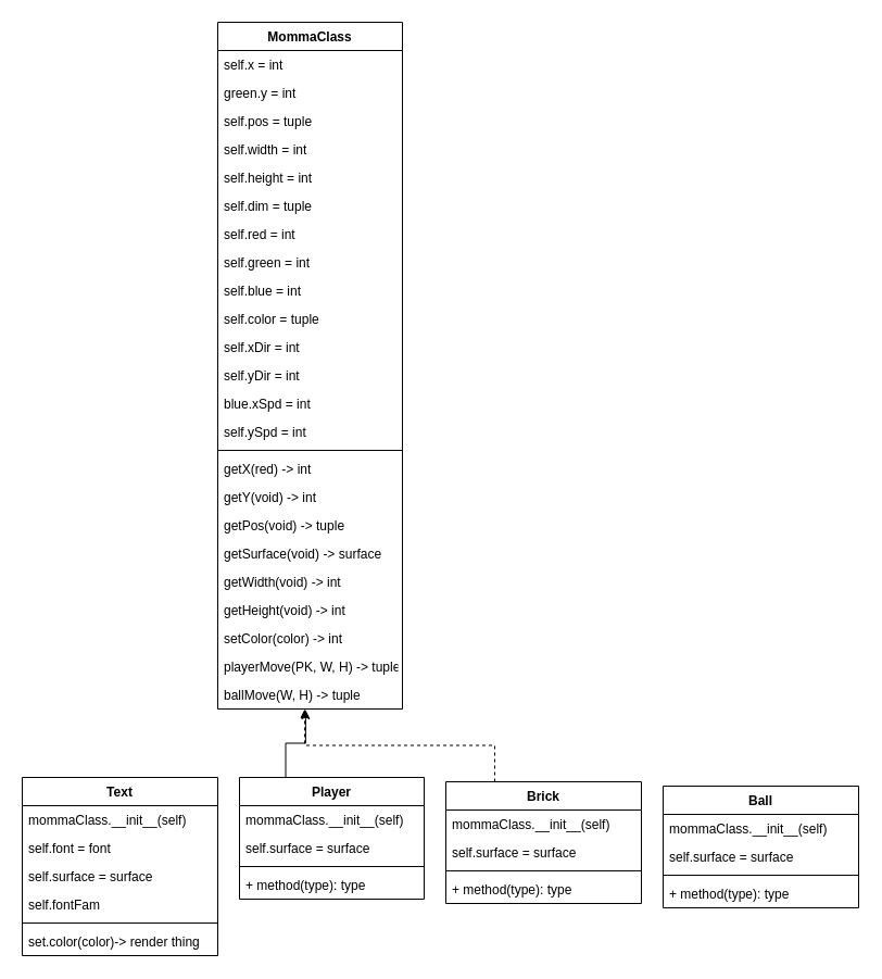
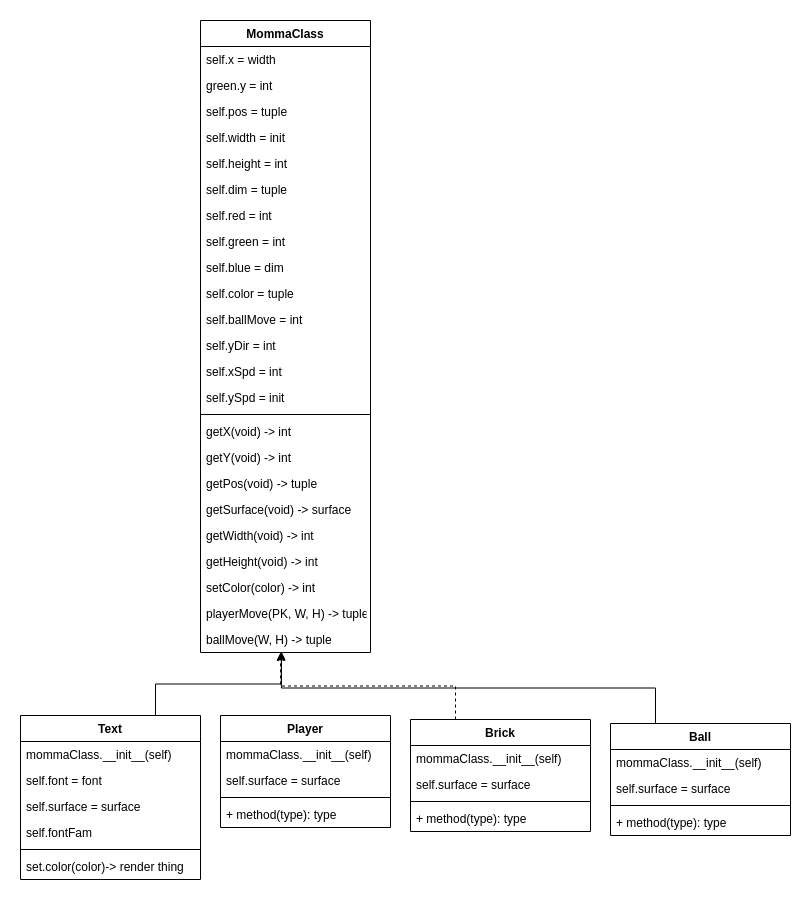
  <mxCell id="0" />
  <mxCell id="1" parent="0" />
  <mxCell id="2" value="MommaClass" style="swimlane;fontStyle=1;align=center;verticalAlign=top;childLayout=stackLayout;horizontal=1;startSize=26;horizontalStack=0;resizeParent=1;resizeParentMax=0;resizeLast=0;collapsible=1;marginBottom=0;" vertex="1" parent="1"><mxGeometry x="200" y="20" width="170" height="632" as="geometry" /></mxCell>
- <mxCell id="3" value="self.x = int&#10;" style="text;strokeColor=none;fillColor=none;align=left;verticalAlign=top;spacingLeft=4;spacingRight=4;overflow=hidden;rotatable=0;points=[[0,0.5],[1,0.5]];portConstraint=eastwest;" vertex="1" parent="2"><mxGeometry y="26" width="170" height="26" as="geometry" /></mxCell>
+ <mxCell id="3" value="self.x = width&#10;" style="text;strokeColor=none;fillColor=none;align=left;verticalAlign=top;spacingLeft=4;spacingRight=4;overflow=hidden;rotatable=0;points=[[0,0.5],[1,0.5]];portConstraint=eastwest;" vertex="1" parent="2"><mxGeometry y="26" width="170" height="26" as="geometry" /></mxCell>
  <mxCell id="4" value="green.y = int" style="text;strokeColor=none;fillColor=none;align=left;verticalAlign=top;spacingLeft=4;spacingRight=4;overflow=hidden;rotatable=0;points=[[0,0.5],[1,0.5]];portConstraint=eastwest;" vertex="1" parent="2"><mxGeometry y="52" width="170" height="26" as="geometry" /></mxCell>
  <mxCell id="5" value="self.pos = tuple&#10;" style="text;strokeColor=none;fillColor=none;align=left;verticalAlign=top;spacingLeft=4;spacingRight=4;overflow=hidden;rotatable=0;points=[[0,0.5],[1,0.5]];portConstraint=eastwest;" vertex="1" parent="2"><mxGeometry y="78" width="170" height="26" as="geometry" /></mxCell>
- <mxCell id="6" value="self.width = int&#10;" style="text;strokeColor=none;fillColor=none;align=left;verticalAlign=top;spacingLeft=4;spacingRight=4;overflow=hidden;rotatable=0;points=[[0,0.5],[1,0.5]];portConstraint=eastwest;" vertex="1" parent="2"><mxGeometry y="104" width="170" height="26" as="geometry" /></mxCell>
+ <mxCell id="6" value="self.width = init&#10;" style="text;strokeColor=none;fillColor=none;align=left;verticalAlign=top;spacingLeft=4;spacingRight=4;overflow=hidden;rotatable=0;points=[[0,0.5],[1,0.5]];portConstraint=eastwest;" vertex="1" parent="2"><mxGeometry y="104" width="170" height="26" as="geometry" /></mxCell>
  <mxCell id="7" value="self.height = int" style="text;strokeColor=none;fillColor=none;align=left;verticalAlign=top;spacingLeft=4;spacingRight=4;overflow=hidden;rotatable=0;points=[[0,0.5],[1,0.5]];portConstraint=eastwest;" vertex="1" parent="2"><mxGeometry y="130" width="170" height="26" as="geometry" /></mxCell>
  <mxCell id="8" value="self.dim = tuple" style="text;strokeColor=none;fillColor=none;align=left;verticalAlign=top;spacingLeft=4;spacingRight=4;overflow=hidden;rotatable=0;points=[[0,0.5],[1,0.5]];portConstraint=eastwest;" vertex="1" parent="2"><mxGeometry y="156" width="170" height="26" as="geometry" /></mxCell>
  <mxCell id="9" value="self.red = int" style="text;strokeColor=none;fillColor=none;align=left;verticalAlign=top;spacingLeft=4;spacingRight=4;overflow=hidden;rotatable=0;points=[[0,0.5],[1,0.5]];portConstraint=eastwest;" vertex="1" parent="2"><mxGeometry y="182" width="170" height="26" as="geometry" /></mxCell>
  <mxCell id="10" value="self.green = int" style="text;strokeColor=none;fillColor=none;align=left;verticalAlign=top;spacingLeft=4;spacingRight=4;overflow=hidden;rotatable=0;points=[[0,0.5],[1,0.5]];portConstraint=eastwest;" vertex="1" parent="2"><mxGeometry y="208" width="170" height="26" as="geometry" /></mxCell>
- <mxCell id="11" value="self.blue = int" style="text;strokeColor=none;fillColor=none;align=left;verticalAlign=top;spacingLeft=4;spacingRight=4;overflow=hidden;rotatable=0;points=[[0,0.5],[1,0.5]];portConstraint=eastwest;" vertex="1" parent="2"><mxGeometry y="234" width="170" height="26" as="geometry" /></mxCell>
+ <mxCell id="11" value="self.blue = dim" style="text;strokeColor=none;fillColor=none;align=left;verticalAlign=top;spacingLeft=4;spacingRight=4;overflow=hidden;rotatable=0;points=[[0,0.5],[1,0.5]];portConstraint=eastwest;" vertex="1" parent="2"><mxGeometry y="234" width="170" height="26" as="geometry" /></mxCell>
  <mxCell id="12" value="self.color = tuple" style="text;strokeColor=none;fillColor=none;align=left;verticalAlign=top;spacingLeft=4;spacingRight=4;overflow=hidden;rotatable=0;points=[[0,0.5],[1,0.5]];portConstraint=eastwest;" vertex="1" parent="2"><mxGeometry y="260" width="170" height="26" as="geometry" /></mxCell>
- <mxCell id="13" value="self.xDir = int" style="text;strokeColor=none;fillColor=none;align=left;verticalAlign=top;spacingLeft=4;spacingRight=4;overflow=hidden;rotatable=0;points=[[0,0.5],[1,0.5]];portConstraint=eastwest;" vertex="1" parent="2"><mxGeometry y="286" width="170" height="26" as="geometry" /></mxCell>
+ <mxCell id="13" value="self.ballMove = int" style="text;strokeColor=none;fillColor=none;align=left;verticalAlign=top;spacingLeft=4;spacingRight=4;overflow=hidden;rotatable=0;points=[[0,0.5],[1,0.5]];portConstraint=eastwest;" vertex="1" parent="2"><mxGeometry y="286" width="170" height="26" as="geometry" /></mxCell>
  <mxCell id="14" value="self.yDir = int" style="text;strokeColor=none;fillColor=none;align=left;verticalAlign=top;spacingLeft=4;spacingRight=4;overflow=hidden;rotatable=0;points=[[0,0.5],[1,0.5]];portConstraint=eastwest;" vertex="1" parent="2"><mxGeometry y="312" width="170" height="26" as="geometry" /></mxCell>
- <mxCell id="15" value="blue.xSpd = int" style="text;strokeColor=none;fillColor=none;align=left;verticalAlign=top;spacingLeft=4;spacingRight=4;overflow=hidden;rotatable=0;points=[[0,0.5],[1,0.5]];portConstraint=eastwest;" vertex="1" parent="2"><mxGeometry y="338" width="170" height="26" as="geometry" /></mxCell>
- <mxCell id="16" value="self.ySpd = int" style="text;strokeColor=none;fillColor=none;align=left;verticalAlign=top;spacingLeft=4;spacingRight=4;overflow=hidden;rotatable=0;points=[[0,0.5],[1,0.5]];portConstraint=eastwest;" vertex="1" parent="2"><mxGeometry y="364" width="170" height="26" as="geometry" /></mxCell>
+ <mxCell id="15" value="self.xSpd = int" style="text;strokeColor=none;fillColor=none;align=left;verticalAlign=top;spacingLeft=4;spacingRight=4;overflow=hidden;rotatable=0;points=[[0,0.5],[1,0.5]];portConstraint=eastwest;" vertex="1" parent="2"><mxGeometry y="338" width="170" height="26" as="geometry" /></mxCell>
+ <mxCell id="16" value="self.ySpd = init" style="text;strokeColor=none;fillColor=none;align=left;verticalAlign=top;spacingLeft=4;spacingRight=4;overflow=hidden;rotatable=0;points=[[0,0.5],[1,0.5]];portConstraint=eastwest;" vertex="1" parent="2"><mxGeometry y="364" width="170" height="26" as="geometry" /></mxCell>
  <mxCell id="17" value="" style="line;strokeWidth=1;fillColor=none;align=left;verticalAlign=middle;spacingTop=-1;spacingLeft=3;spacingRight=3;rotatable=0;labelPosition=right;points=[];portConstraint=eastwest;" vertex="1" parent="2"><mxGeometry y="390" width="170" height="8" as="geometry" /></mxCell>
- <mxCell id="18" value="getX(red) -&gt; int" style="text;strokeColor=none;fillColor=none;align=left;verticalAlign=top;spacingLeft=4;spacingRight=4;overflow=hidden;rotatable=0;points=[[0,0.5],[1,0.5]];portConstraint=eastwest;" vertex="1" parent="2"><mxGeometry y="398" width="170" height="26" as="geometry" /></mxCell>
+ <mxCell id="18" value="getX(void) -&gt; int" style="text;strokeColor=none;fillColor=none;align=left;verticalAlign=top;spacingLeft=4;spacingRight=4;overflow=hidden;rotatable=0;points=[[0,0.5],[1,0.5]];portConstraint=eastwest;" vertex="1" parent="2"><mxGeometry y="398" width="170" height="26" as="geometry" /></mxCell>
  <mxCell id="19" value="getY(void) -&gt; int" style="text;strokeColor=none;fillColor=none;align=left;verticalAlign=top;spacingLeft=4;spacingRight=4;overflow=hidden;rotatable=0;points=[[0,0.5],[1,0.5]];portConstraint=eastwest;" vertex="1" parent="2"><mxGeometry y="424" width="170" height="26" as="geometry" /></mxCell>
  <mxCell id="20" value="getPos(void) -&gt; tuple" style="text;strokeColor=none;fillColor=none;align=left;verticalAlign=top;spacingLeft=4;spacingRight=4;overflow=hidden;rotatable=0;points=[[0,0.5],[1,0.5]];portConstraint=eastwest;" vertex="1" parent="2"><mxGeometry y="450" width="170" height="26" as="geometry" /></mxCell>
  <mxCell id="21" value="getSurface(void) -&gt; surface" style="text;strokeColor=none;fillColor=none;align=left;verticalAlign=top;spacingLeft=4;spacingRight=4;overflow=hidden;rotatable=0;points=[[0,0.5],[1,0.5]];portConstraint=eastwest;" vertex="1" parent="2"><mxGeometry y="476" width="170" height="26" as="geometry" /></mxCell>
  <mxCell id="22" value="getWidth(void) -&gt; int" style="text;strokeColor=none;fillColor=none;align=left;verticalAlign=top;spacingLeft=4;spacingRight=4;overflow=hidden;rotatable=0;points=[[0,0.5],[1,0.5]];portConstraint=eastwest;" vertex="1" parent="2"><mxGeometry y="502" width="170" height="26" as="geometry" /></mxCell>
  <mxCell id="23" value="getHeight(void) -&gt; int" style="text;strokeColor=none;fillColor=none;align=left;verticalAlign=top;spacingLeft=4;spacingRight=4;overflow=hidden;rotatable=0;points=[[0,0.5],[1,0.5]];portConstraint=eastwest;" vertex="1" parent="2"><mxGeometry y="528" width="170" height="26" as="geometry" /></mxCell>
  <mxCell id="24" value="setColor(color) -&gt; int" style="text;strokeColor=none;fillColor=none;align=left;verticalAlign=top;spacingLeft=4;spacingRight=4;overflow=hidden;rotatable=0;points=[[0,0.5],[1,0.5]];portConstraint=eastwest;" vertex="1" parent="2"><mxGeometry y="554" width="170" height="26" as="geometry" /></mxCell>
  <mxCell id="25" value="playerMove(PK, W, H) -&gt; tuple" style="text;strokeColor=none;fillColor=none;align=left;verticalAlign=top;spacingLeft=4;spacingRight=4;overflow=hidden;rotatable=0;points=[[0,0.5],[1,0.5]];portConstraint=eastwest;" vertex="1" parent="2"><mxGeometry y="580" width="170" height="26" as="geometry" /></mxCell>
  <mxCell id="26" value="ballMove(W, H) -&gt; tuple" style="text;strokeColor=none;fillColor=none;align=left;verticalAlign=top;spacingLeft=4;spacingRight=4;overflow=hidden;rotatable=0;points=[[0,0.5],[1,0.5]];portConstraint=eastwest;" vertex="1" parent="2"><mxGeometry y="606" width="170" height="26" as="geometry" /></mxCell>
  <mxCell id="27" style="edgeStyle=orthogonalEdgeStyle;rounded=0;orthogonalLoop=1;jettySize=auto;html=1;exitX=0.25;exitY=0;exitDx=0;exitDy=0;entryX=0.471;entryY=1;entryDx=0;entryDy=0;entryPerimeter=0;dashed=1;" edge="1" parent="1" source="28" target="26"><mxGeometry relative="1" as="geometry" /></mxCell>
  <mxCell id="28" value="Brick" style="swimlane;fontStyle=1;align=center;verticalAlign=top;childLayout=stackLayout;horizontal=1;startSize=26;horizontalStack=0;resizeParent=1;resizeParentMax=0;resizeLast=0;collapsible=1;marginBottom=0;" vertex="1" parent="1"><mxGeometry x="410" y="719" width="180" height="112" as="geometry" /></mxCell>
  <mxCell id="29" value="mommaClass.__init__(self)" style="text;strokeColor=none;fillColor=none;align=left;verticalAlign=top;spacingLeft=4;spacingRight=4;overflow=hidden;rotatable=0;points=[[0,0.5],[1,0.5]];portConstraint=eastwest;" vertex="1" parent="28"><mxGeometry y="26" width="180" height="26" as="geometry" /></mxCell>
  <mxCell id="30" value="self.surface = surface" style="text;strokeColor=none;fillColor=none;align=left;verticalAlign=top;spacingLeft=4;spacingRight=4;overflow=hidden;rotatable=0;points=[[0,0.5],[1,0.5]];portConstraint=eastwest;" vertex="1" parent="28"><mxGeometry y="52" width="180" height="26" as="geometry" /></mxCell>
  <mxCell id="31" value="" style="line;strokeWidth=1;fillColor=none;align=left;verticalAlign=middle;spacingTop=-1;spacingLeft=3;spacingRight=3;rotatable=0;labelPosition=right;points=[];portConstraint=eastwest;" vertex="1" parent="28"><mxGeometry y="78" width="180" height="8" as="geometry" /></mxCell>
  <mxCell id="32" value="+ method(type): type" style="text;strokeColor=none;fillColor=none;align=left;verticalAlign=top;spacingLeft=4;spacingRight=4;overflow=hidden;rotatable=0;points=[[0,0.5],[1,0.5]];portConstraint=eastwest;" vertex="1" parent="28"><mxGeometry y="86" width="180" height="26" as="geometry" /></mxCell>
- <mxCell id="33" style="edgeStyle=orthogonalEdgeStyle;rounded=0;orthogonalLoop=1;jettySize=auto;html=1;exitX=0.25;exitY=0;exitDx=0;exitDy=0;entryX=0.476;entryY=1.038;entryDx=0;entryDy=0;entryPerimeter=0;" edge="1" parent="1" source="34" target="26"><mxGeometry relative="1" as="geometry" /></mxCell>
  <mxCell id="34" value="Player" style="swimlane;fontStyle=1;align=center;verticalAlign=top;childLayout=stackLayout;horizontal=1;startSize=26;horizontalStack=0;resizeParent=1;resizeParentMax=0;resizeLast=0;collapsible=1;marginBottom=0;" vertex="1" parent="1"><mxGeometry x="220" y="715" width="170" height="112" as="geometry" /></mxCell>
  <mxCell id="35" value="mommaClass.__init__(self)" style="text;strokeColor=none;fillColor=none;align=left;verticalAlign=top;spacingLeft=4;spacingRight=4;overflow=hidden;rotatable=0;points=[[0,0.5],[1,0.5]];portConstraint=eastwest;" vertex="1" parent="34"><mxGeometry y="26" width="170" height="26" as="geometry" /></mxCell>
  <mxCell id="36" value="self.surface = surface" style="text;strokeColor=none;fillColor=none;align=left;verticalAlign=top;spacingLeft=4;spacingRight=4;overflow=hidden;rotatable=0;points=[[0,0.5],[1,0.5]];portConstraint=eastwest;" vertex="1" parent="34"><mxGeometry y="52" width="170" height="26" as="geometry" /></mxCell>
  <mxCell id="37" value="" style="line;strokeWidth=1;fillColor=none;align=left;verticalAlign=middle;spacingTop=-1;spacingLeft=3;spacingRight=3;rotatable=0;labelPosition=right;points=[];portConstraint=eastwest;" vertex="1" parent="34"><mxGeometry y="78" width="170" height="8" as="geometry" /></mxCell>
  <mxCell id="38" value="+ method(type): type" style="text;strokeColor=none;fillColor=none;align=left;verticalAlign=top;spacingLeft=4;spacingRight=4;overflow=hidden;rotatable=0;points=[[0,0.5],[1,0.5]];portConstraint=eastwest;" vertex="1" parent="34"><mxGeometry y="86" width="170" height="26" as="geometry" /></mxCell>
+ <mxCell id="39" style="edgeStyle=orthogonalEdgeStyle;rounded=0;orthogonalLoop=1;jettySize=auto;html=1;exitX=0.25;exitY=0;exitDx=0;exitDy=0;entryX=0.476;entryY=0.962;entryDx=0;entryDy=0;entryPerimeter=0;" edge="1" parent="1" source="40" target="26"><mxGeometry relative="1" as="geometry" /></mxCell>
  <mxCell id="40" value="Ball" style="swimlane;fontStyle=1;align=center;verticalAlign=top;childLayout=stackLayout;horizontal=1;startSize=26;horizontalStack=0;resizeParent=1;resizeParentMax=0;resizeLast=0;collapsible=1;marginBottom=0;" vertex="1" parent="1"><mxGeometry x="610" y="723" width="180" height="112" as="geometry" /></mxCell>
  <mxCell id="41" value="mommaClass.__init__(self)" style="text;strokeColor=none;fillColor=none;align=left;verticalAlign=top;spacingLeft=4;spacingRight=4;overflow=hidden;rotatable=0;points=[[0,0.5],[1,0.5]];portConstraint=eastwest;" vertex="1" parent="40"><mxGeometry y="26" width="180" height="26" as="geometry" /></mxCell>
  <mxCell id="42" value="self.surface = surface" style="text;strokeColor=none;fillColor=none;align=left;verticalAlign=top;spacingLeft=4;spacingRight=4;overflow=hidden;rotatable=0;points=[[0,0.5],[1,0.5]];portConstraint=eastwest;" vertex="1" parent="40"><mxGeometry y="52" width="180" height="26" as="geometry" /></mxCell>
  <mxCell id="43" value="" style="line;strokeWidth=1;fillColor=none;align=left;verticalAlign=middle;spacingTop=-1;spacingLeft=3;spacingRight=3;rotatable=0;labelPosition=right;points=[];portConstraint=eastwest;" vertex="1" parent="40"><mxGeometry y="78" width="180" height="8" as="geometry" /></mxCell>
  <mxCell id="44" value="+ method(type): type" style="text;strokeColor=none;fillColor=none;align=left;verticalAlign=top;spacingLeft=4;spacingRight=4;overflow=hidden;rotatable=0;points=[[0,0.5],[1,0.5]];portConstraint=eastwest;" vertex="1" parent="40"><mxGeometry y="86" width="180" height="26" as="geometry" /></mxCell>
+ <mxCell id="45" style="edgeStyle=orthogonalEdgeStyle;rounded=0;orthogonalLoop=1;jettySize=auto;html=1;exitX=0.75;exitY=0;exitDx=0;exitDy=0;entryX=0.476;entryY=1;entryDx=0;entryDy=0;entryPerimeter=0;" edge="1" parent="1" source="46" target="26"><mxGeometry relative="1" as="geometry" /></mxCell>
  <mxCell id="46" value="Text" style="swimlane;fontStyle=1;align=center;verticalAlign=top;childLayout=stackLayout;horizontal=1;startSize=26;horizontalStack=0;resizeParent=1;resizeParentMax=0;resizeLast=0;collapsible=1;marginBottom=0;" vertex="1" parent="1"><mxGeometry x="20" y="715" width="180" height="164" as="geometry" /></mxCell>
  <mxCell id="47" value="mommaClass.__init__(self)" style="text;strokeColor=none;fillColor=none;align=left;verticalAlign=top;spacingLeft=4;spacingRight=4;overflow=hidden;rotatable=0;points=[[0,0.5],[1,0.5]];portConstraint=eastwest;" vertex="1" parent="46"><mxGeometry y="26" width="180" height="26" as="geometry" /></mxCell>
  <mxCell id="48" value="self.font = font" style="text;strokeColor=none;fillColor=none;align=left;verticalAlign=top;spacingLeft=4;spacingRight=4;overflow=hidden;rotatable=0;points=[[0,0.5],[1,0.5]];portConstraint=eastwest;" vertex="1" parent="46"><mxGeometry y="52" width="180" height="26" as="geometry" /></mxCell>
  <mxCell id="49" value="self.surface = surface" style="text;strokeColor=none;fillColor=none;align=left;verticalAlign=top;spacingLeft=4;spacingRight=4;overflow=hidden;rotatable=0;points=[[0,0.5],[1,0.5]];portConstraint=eastwest;" vertex="1" parent="46"><mxGeometry y="78" width="180" height="26" as="geometry" /></mxCell>
  <mxCell id="50" value="self.fontFam" style="text;strokeColor=none;fillColor=none;align=left;verticalAlign=top;spacingLeft=4;spacingRight=4;overflow=hidden;rotatable=0;points=[[0,0.5],[1,0.5]];portConstraint=eastwest;" vertex="1" parent="46"><mxGeometry y="104" width="180" height="26" as="geometry" /></mxCell>
  <mxCell id="51" value="" style="line;strokeWidth=1;fillColor=none;align=left;verticalAlign=middle;spacingTop=-1;spacingLeft=3;spacingRight=3;rotatable=0;labelPosition=right;points=[];portConstraint=eastwest;" vertex="1" parent="46"><mxGeometry y="130" width="180" height="8" as="geometry" /></mxCell>
  <mxCell id="52" value="set.color(color)-&gt; render thing" style="text;strokeColor=none;fillColor=none;align=left;verticalAlign=top;spacingLeft=4;spacingRight=4;overflow=hidden;rotatable=0;points=[[0,0.5],[1,0.5]];portConstraint=eastwest;" vertex="1" parent="46"><mxGeometry y="138" width="180" height="26" as="geometry" /></mxCell>
